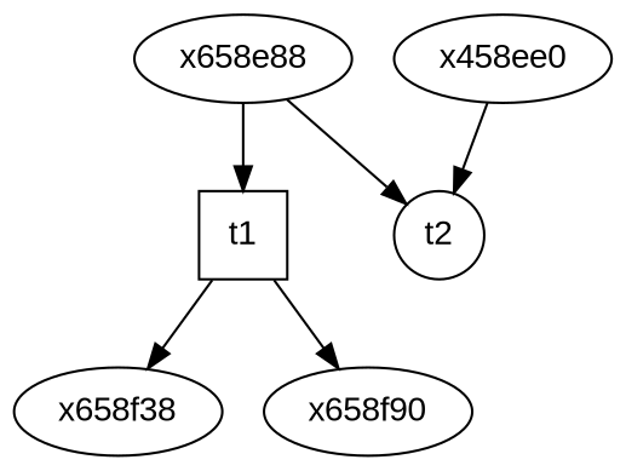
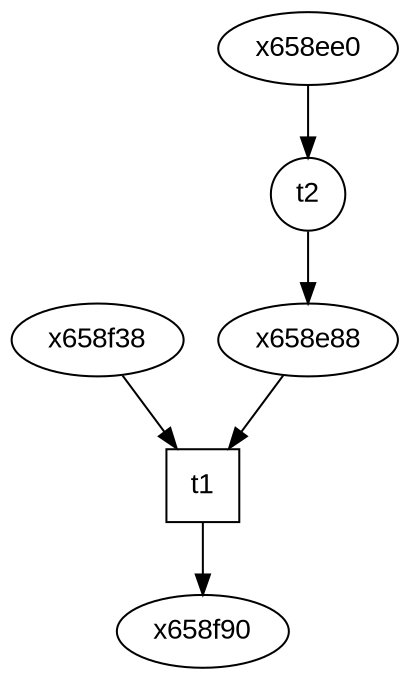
  digraph {
    fontname="Liberation Sans"
    node [fontname="Liberation Sans"]
    edge [fontname="Liberation Sans"]
    n1 [label=t1 shape=box width=0.5]
    x658f38 [width=0.5]
    x658f90 [width=0.5]
    x658e88 [width=0.5]
    n5 [label=t2 shape=ellipse width=0.5]
-   x658ee0 [width=0.5 label=x458ee0]
-   n1 -> x658f38
+   x658ee0 [width=0.5]
+   x658f38 -> n1
    n1 -> x658f90
    x658e88 -> n1
-   x658e88 -> n5
+   n5 -> x658e88
    x658ee0 -> n5
  }
